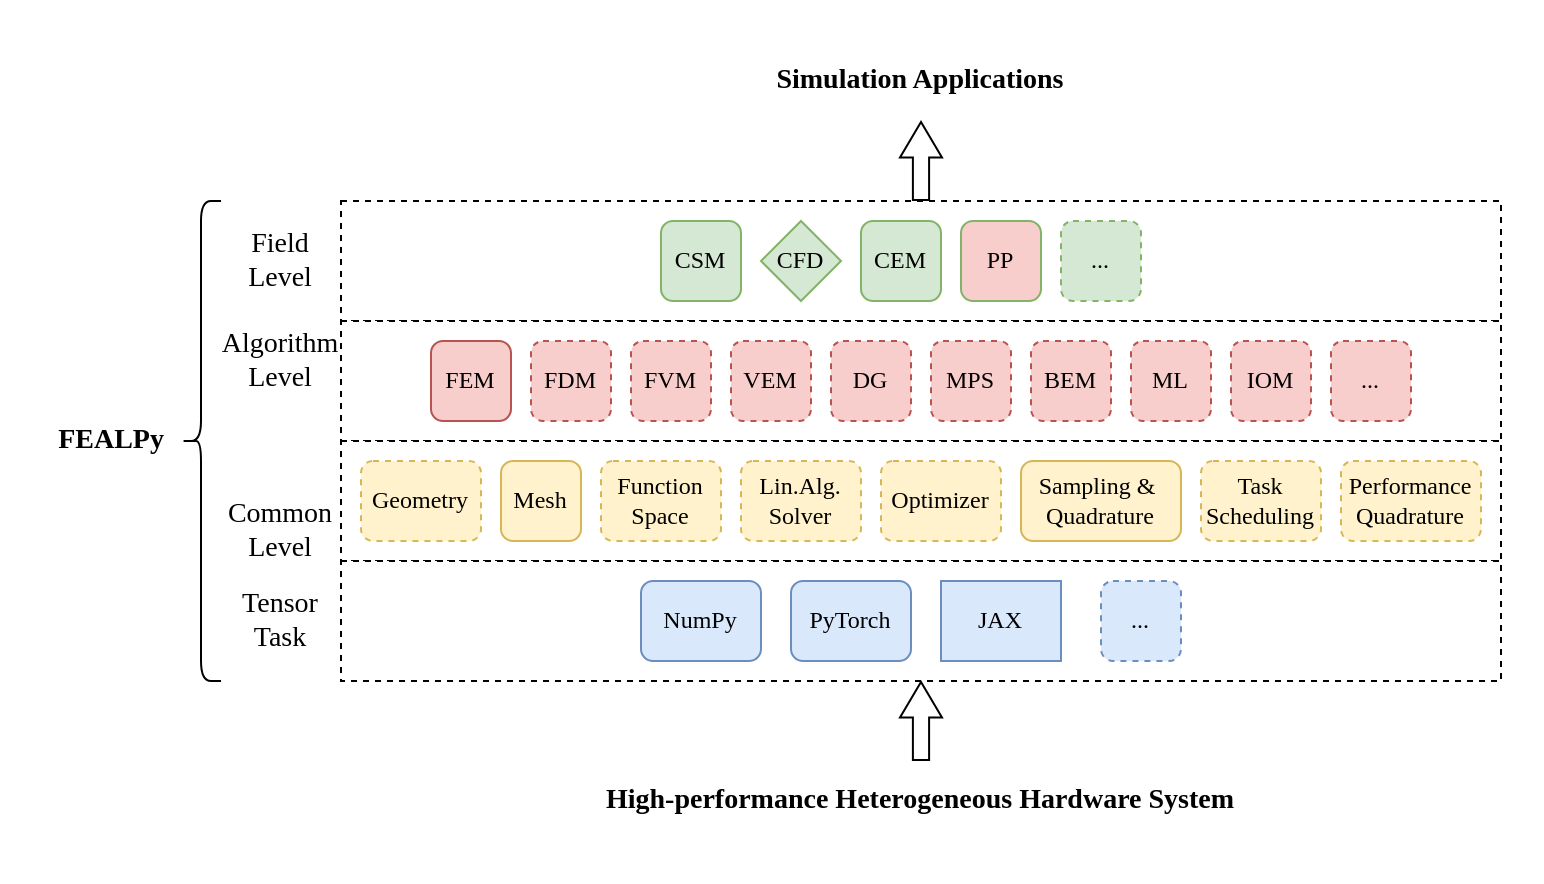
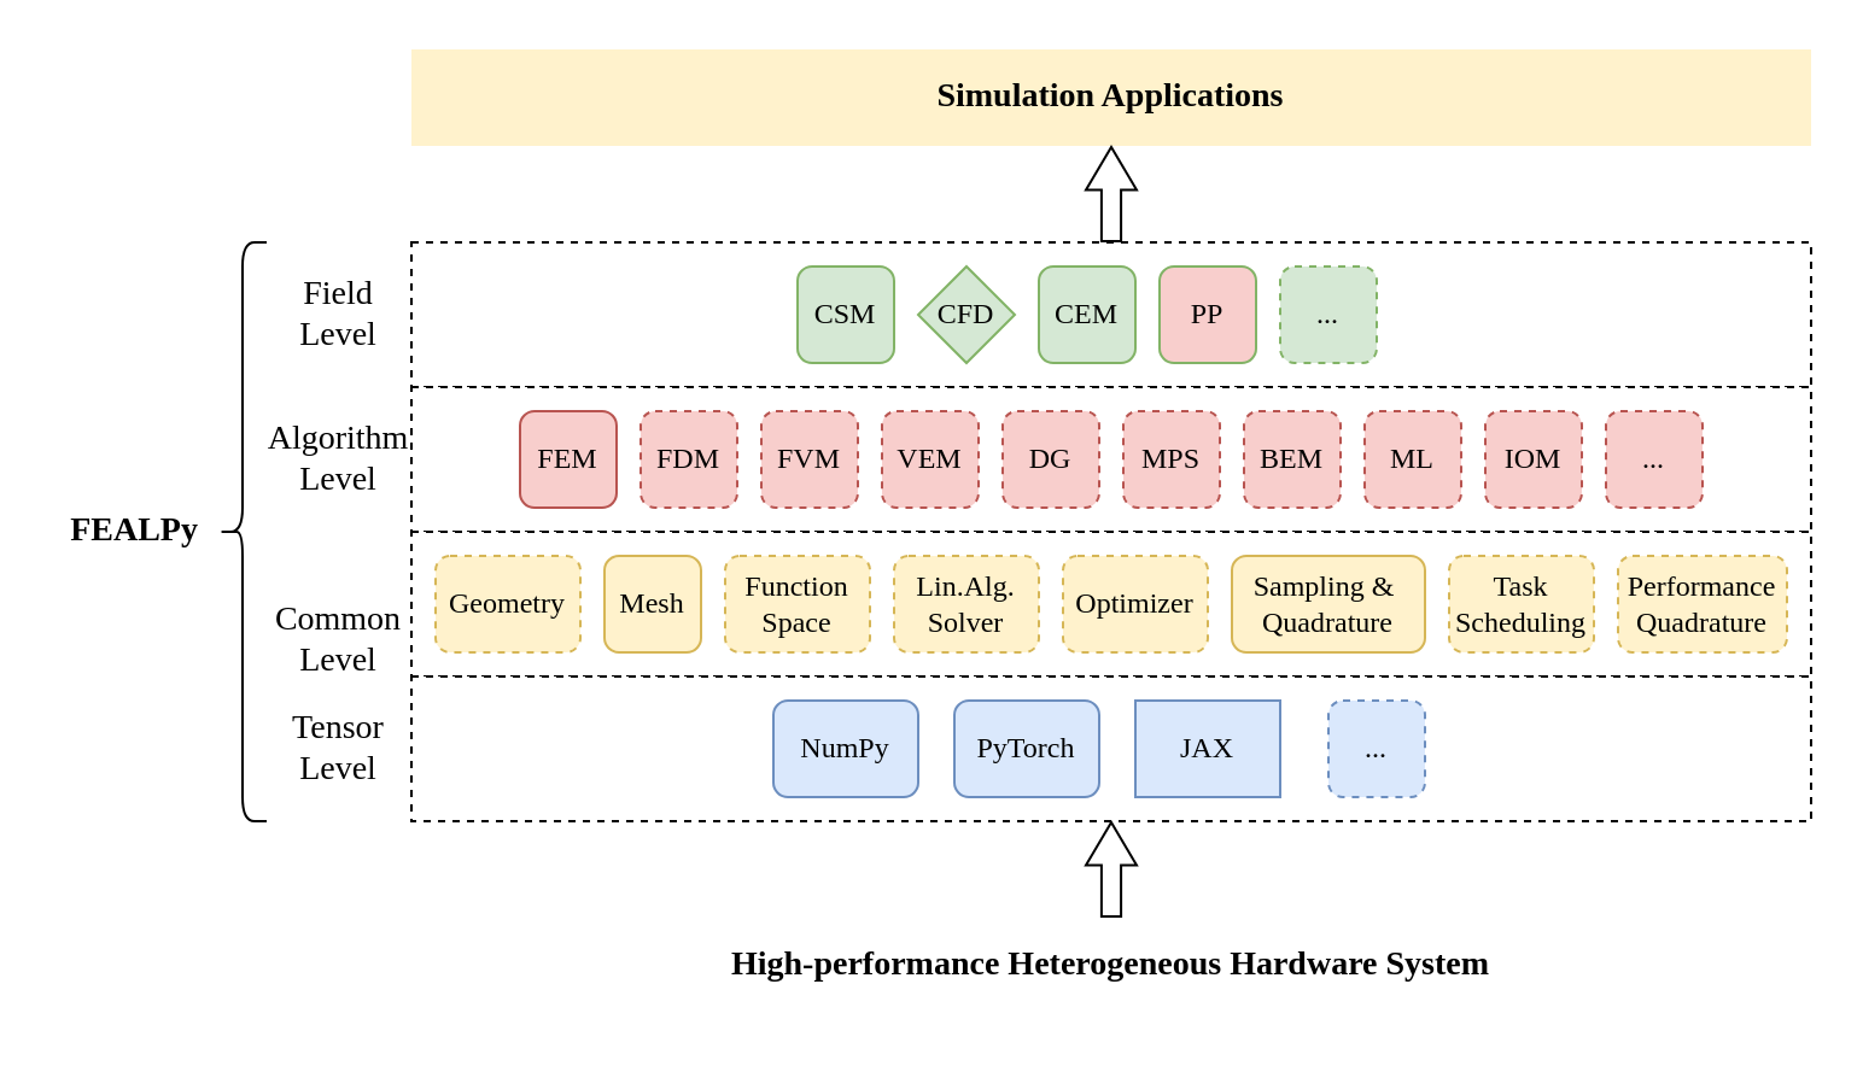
  <mxCell id="0" />
  <mxCell id="1" parent="0" />
  <mxCell id="2" value="" style="rounded=0;whiteSpace=wrap;html=1;fontFamily=Times New Roman;dashed=1;" parent="1" vertex="1"><mxGeometry x="170" y="100" width="580" height="60" as="geometry" /></mxCell>
  <mxCell id="3" value="" style="rounded=0;whiteSpace=wrap;html=1;fontFamily=Times New Roman;dashed=1;" parent="1" vertex="1"><mxGeometry x="170" y="160" width="580" height="60" as="geometry" /></mxCell>
  <mxCell id="4" value="" style="rounded=0;whiteSpace=wrap;html=1;fontFamily=Times New Roman;dashed=1;" parent="1" vertex="1"><mxGeometry x="170" y="220" width="580" height="60" as="geometry" /></mxCell>
  <mxCell id="5" value="" style="rounded=0;whiteSpace=wrap;html=1;fontFamily=Times New Roman;dashed=1;" parent="1" vertex="1"><mxGeometry x="170" y="280" width="580" height="60" as="geometry" /></mxCell>
  <mxCell id="6" value="NumPy" style="rounded=1;whiteSpace=wrap;html=1;fillColor=#dae8fc;strokeColor=#6c8ebf;fontFamily=Times New Roman;fontSize=12;" parent="1" vertex="1"><mxGeometry x="320" y="290" width="60" height="40" as="geometry" /></mxCell>
  <mxCell id="7" value="PyTorch" style="rounded=1;whiteSpace=wrap;html=1;fillColor=#dae8fc;strokeColor=#6c8ebf;fontFamily=Times New Roman;fontSize=12;" parent="1" vertex="1"><mxGeometry x="395" y="290" width="60" height="40" as="geometry" /></mxCell>
  <mxCell id="8" value="Geometry" style="rounded=1;whiteSpace=wrap;html=1;fillColor=#fff2cc;strokeColor=#d6b656;fontFamily=Times New Roman;dashed=1;" parent="1" vertex="1"><mxGeometry x="180" y="230" width="60" height="40" as="geometry" /></mxCell>
  <mxCell id="9" value="Mesh" style="rounded=1;whiteSpace=wrap;html=1;fillColor=#fff2cc;strokeColor=#d6b656;fontFamily=Times New Roman;" parent="1" vertex="1"><mxGeometry x="250" y="230" width="40" height="40" as="geometry" /></mxCell>
  <mxCell id="10" value="Function&lt;div&gt;Space&lt;/div&gt;" style="rounded=1;whiteSpace=wrap;html=1;fillColor=#fff2cc;strokeColor=#d6b656;fontFamily=Times New Roman;dashed=1;" parent="1" vertex="1"><mxGeometry x="300" y="230" width="60" height="40" as="geometry" /></mxCell>
  <mxCell id="11" value="Lin.Alg.&lt;div&gt;Solver&lt;/div&gt;" style="rounded=1;whiteSpace=wrap;html=1;fillColor=#fff2cc;strokeColor=#d6b656;fontFamily=Times New Roman;dashed=1;" parent="1" vertex="1"><mxGeometry x="370" y="230" width="60" height="40" as="geometry" /></mxCell>
  <mxCell id="12" value="Optimizer" style="rounded=1;whiteSpace=wrap;html=1;fillColor=#fff2cc;strokeColor=#d6b656;fontFamily=Times New Roman;dashed=1;" parent="1" vertex="1"><mxGeometry x="440" y="230" width="60" height="40" as="geometry" /></mxCell>
  <mxCell id="13" value="Sampling &amp;amp;&amp;nbsp; Quadrature" style="rounded=1;whiteSpace=wrap;html=1;fillColor=#fff2cc;strokeColor=#d6b656;fontFamily=Times New Roman;" parent="1" vertex="1"><mxGeometry x="510" y="230" width="80" height="40" as="geometry" /></mxCell>
  <mxCell id="14" value="Task Scheduling" style="rounded=1;whiteSpace=wrap;html=1;fillColor=#fff2cc;strokeColor=#d6b656;fontFamily=Times New Roman;dashed=1;" parent="1" vertex="1"><mxGeometry x="600" y="230" width="60" height="40" as="geometry" /></mxCell>
  <mxCell id="15" value="FEM" style="rounded=1;whiteSpace=wrap;html=1;fillColor=#f8cecc;strokeColor=#b85450;fontFamily=Times New Roman;" parent="1" vertex="1"><mxGeometry x="215" y="170" width="40" height="40" as="geometry" /></mxCell>
  <mxCell id="16" value="FDM" style="rounded=1;whiteSpace=wrap;html=1;fillColor=#f8cecc;strokeColor=#b85450;fontFamily=Times New Roman;dashed=1;" parent="1" vertex="1"><mxGeometry x="265" y="170" width="40" height="40" as="geometry" /></mxCell>
  <mxCell id="17" value="FVM" style="rounded=1;whiteSpace=wrap;html=1;fillColor=#f8cecc;strokeColor=#b85450;fontFamily=Times New Roman;dashed=1;" parent="1" vertex="1"><mxGeometry x="315" y="170" width="40" height="40" as="geometry" /></mxCell>
  <mxCell id="18" value="VEM" style="rounded=1;whiteSpace=wrap;html=1;fillColor=#f8cecc;strokeColor=#b85450;fontFamily=Times New Roman;dashed=1;" parent="1" vertex="1"><mxGeometry x="365" y="170" width="40" height="40" as="geometry" /></mxCell>
  <mxCell id="19" value="MPS" style="rounded=1;whiteSpace=wrap;html=1;fillColor=#f8cecc;strokeColor=#b85450;fontFamily=Times New Roman;dashed=1;" parent="1" vertex="1"><mxGeometry x="465" y="170" width="40" height="40" as="geometry" /></mxCell>
  <mxCell id="20" value="ML" style="rounded=1;whiteSpace=wrap;html=1;fillColor=#f8cecc;strokeColor=#b85450;fontFamily=Times New Roman;dashed=1;" parent="1" vertex="1"><mxGeometry x="565" y="170" width="40" height="40" as="geometry" /></mxCell>
  <mxCell id="21" value="CSM" style="rounded=1;whiteSpace=wrap;html=1;fillColor=#d5e8d4;strokeColor=#82b366;fontFamily=Times New Roman;" parent="1" vertex="1"><mxGeometry x="330" y="110" width="40" height="40" as="geometry" /></mxCell>
  <mxCell id="22" value="CFD" style="rhombus;whiteSpace=wrap;html=1;fillColor=#d5e8d4;strokeColor=#82b366;fontFamily=Times New Roman;" parent="1" vertex="1"><mxGeometry x="380" y="110" width="40" height="40" as="geometry" /></mxCell>
  <mxCell id="23" value="CEM" style="rounded=1;whiteSpace=wrap;html=1;fillColor=#d5e8d4;strokeColor=#82b366;fontFamily=Times New Roman;" parent="1" vertex="1"><mxGeometry x="430" y="110" width="40" height="40" as="geometry" /></mxCell>
  <mxCell id="24" value="IOM" style="rounded=1;whiteSpace=wrap;html=1;fillColor=#f8cecc;strokeColor=#b85450;fontFamily=Times New Roman;dashed=1;" parent="1" vertex="1"><mxGeometry x="615" y="170" width="40" height="40" as="geometry" /></mxCell>
- <mxCell id="25" value="Tensor Task" style="text;html=1;align=center;verticalAlign=middle;whiteSpace=wrap;rounded=0;fontFamily=Times New Roman;fontSize=14;" parent="1" vertex="1"><mxGeometry x="120" y="295" width="40" height="30" as="geometry" /></mxCell>
+ <mxCell id="25" value="Tensor Level" style="text;html=1;align=center;verticalAlign=middle;whiteSpace=wrap;rounded=0;fontFamily=Times New Roman;fontSize=14;" parent="1" vertex="1"><mxGeometry x="120" y="295" width="40" height="30" as="geometry" /></mxCell>
  <mxCell id="26" value="Common Level" style="text;html=1;align=center;verticalAlign=middle;whiteSpace=wrap;rounded=0;fontFamily=Times New Roman;fontSize=14;" parent="1" vertex="1"><mxGeometry x="120" y="250" width="40" height="30" as="geometry" /></mxCell>
- <mxCell id="27" value="Algorithm Level" style="text;html=1;align=center;verticalAlign=middle;whiteSpace=wrap;rounded=0;fontFamily=Times New Roman;fontSize=14;" parent="1" vertex="1"><mxGeometry x="120" y="165" width="40" height="30" as="geometry" /></mxCell>
+ <mxCell id="27" value="Algorithm Level" style="text;html=1;align=center;verticalAlign=middle;whiteSpace=wrap;rounded=0;fontFamily=Times New Roman;fontSize=14;" parent="1" vertex="1"><mxGeometry x="120" y="175" width="40" height="30" as="geometry" /></mxCell>
  <mxCell id="28" value="Field Level" style="text;html=1;align=center;verticalAlign=middle;whiteSpace=wrap;rounded=0;fontFamily=Times New Roman;fontSize=14;" parent="1" vertex="1"><mxGeometry x="120" y="115" width="40" height="30" as="geometry" /></mxCell>
  <mxCell id="29" value="High-performance Heterogeneous Hardware System" style="rounded=0;whiteSpace=wrap;html=1;fontFamily=Times New Roman;fontSize=14;fontStyle=1;dashed=1;strokeColor=none;" parent="1" vertex="1"><mxGeometry x="170" y="380" width="580" height="40" as="geometry" /></mxCell>
  <mxCell id="30" value="" style="shape=flexArrow;endArrow=classic;html=1;rounded=0;entryX=0.5;entryY=1;entryDx=0;entryDy=0;endWidth=11.905;endSize=5.586;width=8.095;fontFamily=Times New Roman;" parent="1" source="29" target="5" edge="1"><mxGeometry width="50" height="50" relative="1" as="geometry"><mxPoint x="459.71" y="400" as="sourcePoint" /><mxPoint x="459.71" y="340" as="targetPoint" /></mxGeometry></mxCell>
- <mxCell id="31" value="Simulation Applications" style="rounded=0;whiteSpace=wrap;html=1;fontFamily=Times New Roman;fontSize=14;fontStyle=1;dashed=1;strokeColor=none;" parent="1" vertex="1"><mxGeometry x="170" y="20" width="580" height="40" as="geometry" /></mxCell>
+ <mxCell id="31" value="Simulation Applications" style="rounded=0;whiteSpace=wrap;html=1;fontFamily=Times New Roman;fontSize=14;fontStyle=1;dashed=1;strokeColor=none;fillColor=#fff2cc;" parent="1" vertex="1"><mxGeometry x="170" y="20" width="580" height="40" as="geometry" /></mxCell>
  <mxCell id="32" value="" style="shape=flexArrow;endArrow=classic;html=1;rounded=0;entryX=0.5;entryY=1;entryDx=0;entryDy=0;endWidth=11.905;endSize=5.586;width=8.095;fontFamily=Times New Roman;" parent="1" edge="1"><mxGeometry width="50" height="50" relative="1" as="geometry"><mxPoint x="460" y="100" as="sourcePoint" /><mxPoint x="460" y="60" as="targetPoint" /></mxGeometry></mxCell>
  <mxCell id="33" value="BEM" style="rounded=1;whiteSpace=wrap;html=1;fillColor=#f8cecc;strokeColor=#b85450;fontFamily=Times New Roman;dashed=1;" parent="1" vertex="1"><mxGeometry x="515" y="170" width="40" height="40" as="geometry" /></mxCell>
  <mxCell id="34" value="..." style="rounded=1;whiteSpace=wrap;html=1;fillColor=#f8cecc;strokeColor=#b85450;fontFamily=Times New Roman;dashed=1;" parent="1" vertex="1"><mxGeometry x="665" y="170" width="40" height="40" as="geometry" /></mxCell>
  <mxCell id="35" value="Performance Quadrature" style="rounded=1;whiteSpace=wrap;html=1;fillColor=#fff2cc;strokeColor=#d6b656;fontFamily=Times New Roman;dashed=1;" parent="1" vertex="1"><mxGeometry x="670" y="230" width="70" height="40" as="geometry" /></mxCell>
  <mxCell id="36" value="DG" style="rounded=1;whiteSpace=wrap;html=1;fillColor=#f8cecc;strokeColor=#b85450;fontFamily=Times New Roman;dashed=1;" parent="1" vertex="1"><mxGeometry x="415" y="170" width="40" height="40" as="geometry" /></mxCell>
  <mxCell id="37" value="..." style="rounded=1;whiteSpace=wrap;html=1;fillColor=#d5e8d4;strokeColor=#82b366;fontFamily=Times New Roman;dashed=1;" parent="1" vertex="1"><mxGeometry x="530" y="110" width="40" height="40" as="geometry" /></mxCell>
  <mxCell id="38" value="" style="shape=curlyBracket;whiteSpace=wrap;html=1;rounded=1;labelPosition=left;verticalLabelPosition=middle;align=right;verticalAlign=middle;" parent="1" vertex="1"><mxGeometry x="90" y="100" width="20" height="240" as="geometry" /></mxCell>
  <mxCell id="39" value="FEALPy" style="text;html=1;align=center;verticalAlign=middle;resizable=0;points=[];autosize=1;strokeColor=none;fillColor=none;fontFamily=Times New Roman;fontStyle=1;fontSize=14;" parent="1" vertex="1"><mxGeometry x="20" y="205" width="70" height="30" as="geometry" /></mxCell>
  <mxCell id="40" value="..." style="rounded=1;whiteSpace=wrap;html=1;fillColor=#dae8fc;strokeColor=#6c8ebf;fontFamily=Times New Roman;fontSize=12;dashed=1;" parent="1" vertex="1"><mxGeometry x="550" y="290" width="40" height="40" as="geometry" /></mxCell>
  <mxCell id="41" value="JAX" style="whiteSpace=wrap;html=1;fillColor=#dae8fc;strokeColor=#6c8ebf;fontFamily=Times New Roman;fontSize=12;rounded=0;" parent="1" vertex="1"><mxGeometry x="470" y="290" width="60" height="40" as="geometry" /></mxCell>
  <mxCell id="42" value="PP" style="rounded=1;whiteSpace=wrap;html=1;fillColor=#f8cecc;strokeColor=#82b366;fontFamily=Times New Roman;" parent="1" vertex="1"><mxGeometry x="480" y="110" width="40" height="40" as="geometry" /></mxCell>
